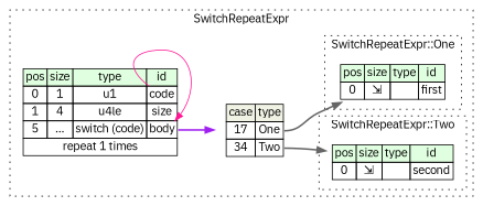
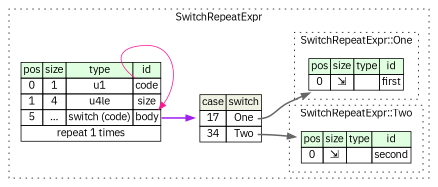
  digraph {
    rankdir=LR
    fontname="IBM Plex Sans"
    node [shape=plaintext fontname="IBM Plex Sans"]
    edge [color=gray40 fontname="IBM Plex Sans" style=bold]
    n1 [label=<<TABLE BORDER="0" CELLBORDER="1" CELLSPACING="0"> 				<TR><TD BGCOLOR="#E0FFE0">pos</TD><TD BGCOLOR="#E0FFE0">size</TD><TD BGCOLOR="#E0FFE0">type</TD><TD BGCOLOR="#E0FFE0">id</TD></TR> 				<TR><TD PORT="first_pos">0</TD><TD PORT="first_size">⇲</TD><TD></TD><TD PORT="first_type">first</TD></TR> 			</TABLE>>]
    n2 [label=<<TABLE BORDER="0" CELLBORDER="1" CELLSPACING="0"> 				<TR><TD BGCOLOR="#E0FFE0">pos</TD><TD BGCOLOR="#E0FFE0">size</TD><TD BGCOLOR="#E0FFE0">type</TD><TD BGCOLOR="#E0FFE0">id</TD></TR> 				<TR><TD PORT="second_pos">0</TD><TD PORT="second_size">⇲</TD><TD></TD><TD PORT="second_type">second</TD></TR> 			</TABLE>>]
    n3 [label=<<TABLE BORDER="0" CELLBORDER="1" CELLSPACING="0"> 			<TR><TD BGCOLOR="#E0FFE0">pos</TD><TD BGCOLOR="#E0FFE0">size</TD><TD BGCOLOR="#E0FFE0">type</TD><TD BGCOLOR="#E0FFE0">id</TD></TR> 			<TR><TD PORT="code_pos">0</TD><TD PORT="code_size">1</TD><TD>u1</TD><TD PORT="code_type">code</TD></TR> 			<TR><TD PORT="size_pos">1</TD><TD PORT="size_size">4</TD><TD>u4le</TD><TD PORT="size_type">size</TD></TR> 			<TR><TD PORT="body_pos">5</TD><TD PORT="body_size">...</TD><TD>switch (code)</TD><TD PORT="body_type">body</TD></TR> 			<TR><TD COLSPAN="4" PORT="body__repeat">repeat 1 times</TD></TR> 		</TABLE>>]
-   n4 [label=<<TABLE BORDER="0" CELLBORDER="1" CELLSPACING="0"> 	<TR><TD BGCOLOR="#F0F2E4">case</TD><TD BGCOLOR="#F0F2E4">type</TD></TR> 	<TR><TD>17</TD><TD PORT="case0">One</TD></TR> 	<TR><TD>34</TD><TD PORT="case1">Two</TD></TR> </TABLE>>]
+   n4 [label=<<TABLE BORDER="0" CELLBORDER="1" CELLSPACING="0"> 	<TR><TD BGCOLOR="#F0F2E4">case</TD><TD BGCOLOR="#F0F2E4">switch</TD></TR> 	<TR><TD>17</TD><TD PORT="case0">One</TD></TR> 	<TR><TD>34</TD><TD PORT="case1">Two</TD></TR> </TABLE>>]
    subgraph cluster_1 {
      label=SwitchRepeatExpr
      style=dotted
      n3
      n4
      subgraph cluster_2 {
        label="SwitchRepeatExpr::One"
        style=dotted
        n1
      }
      subgraph cluster_3 {
        label="SwitchRepeatExpr::Two"
        style=dotted
        n2
      }
    }
    n3 -> n3 [color=deeppink headport=body_type tailport=code_type style=""]
    n3 -> n4 [tailport=body_type color=purple]
    n4 -> n1 [tailport=case0]
    n4 -> n2 [tailport=case1]
  }
